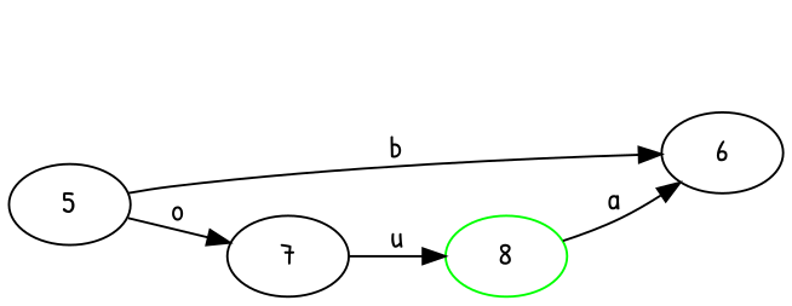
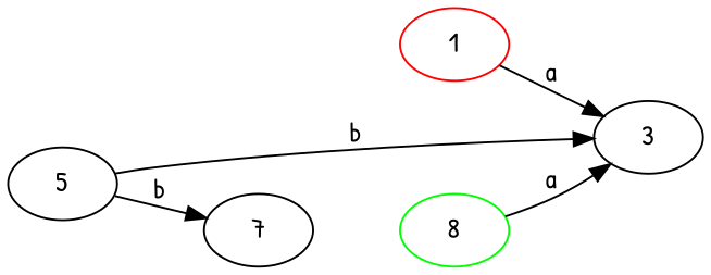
  digraph {
    fontname="Patrick Hand"
    rankdir=LR
    node [fontname="Patrick Hand"]
    edge [fontname="Patrick Hand"]
-   3 [label=6]
+   1 [color=red]
+   3
    5
    7
    8 [color=green]
+   1 -> 3 [label=a]
    5 -> 3 [label=b]
-   5 -> 7 [label=o]
-   7 -> 8 [label=u]
+   5 -> 7 [label=b]
    8 -> 3 [label=a]
  }
